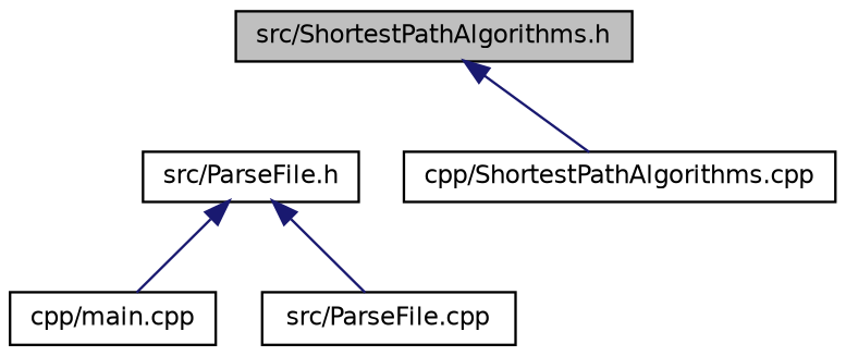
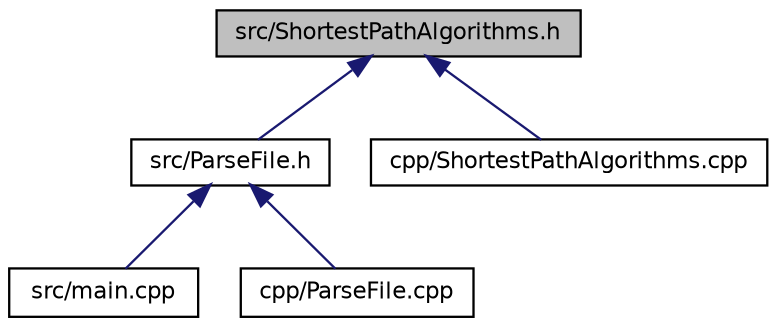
  digraph {
    node [color=black fillcolor=white fontname=Helvetica fontsize=10 shape=record style=filled]
    edge [color=midnightblue dir=back fontname=Helvetica fontsize=10 labelfontname=Helvetica labelfontsize=10 style=solid]
    n1 [fillcolor=grey75 fontcolor=black height=0.2 label="src/ShortestPathAlgorithms.h" width=0.4]
    n2 [height=0.2 label="src/ParseFile.h" width=0.4]
    n3 [height=0.2 label="cpp/ShortestPathAlgorithms.cpp" width=0.4]
-   n4 [height=0.2 label="cpp/main.cpp" width=0.4]
-   n5 [height=0.2 label="src/ParseFile.cpp" width=0.4]
+   n4 [height=0.2 label="src/main.cpp" width=0.4]
+   n5 [height=0.2 label="cpp/ParseFile.cpp" width=0.4]
+   n1 -> n2
    n1 -> n3
    n2 -> n4
    n2 -> n5
  }
